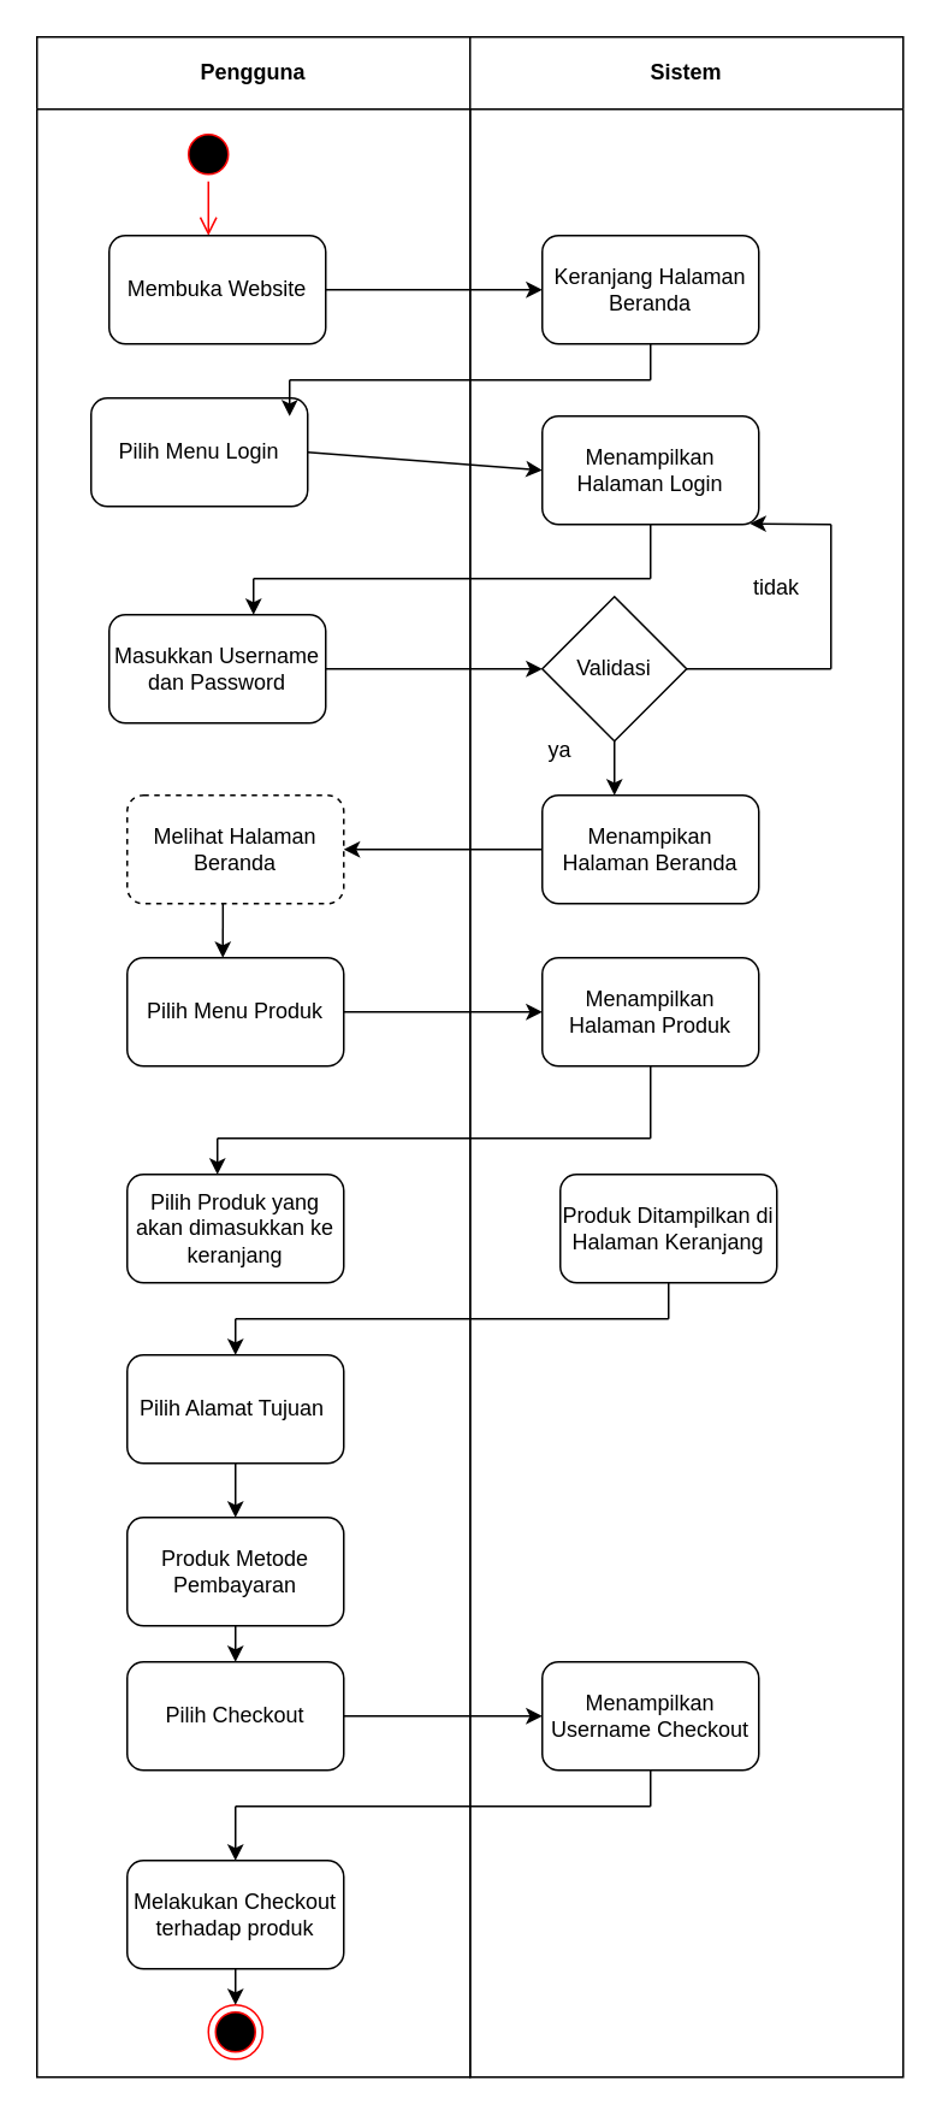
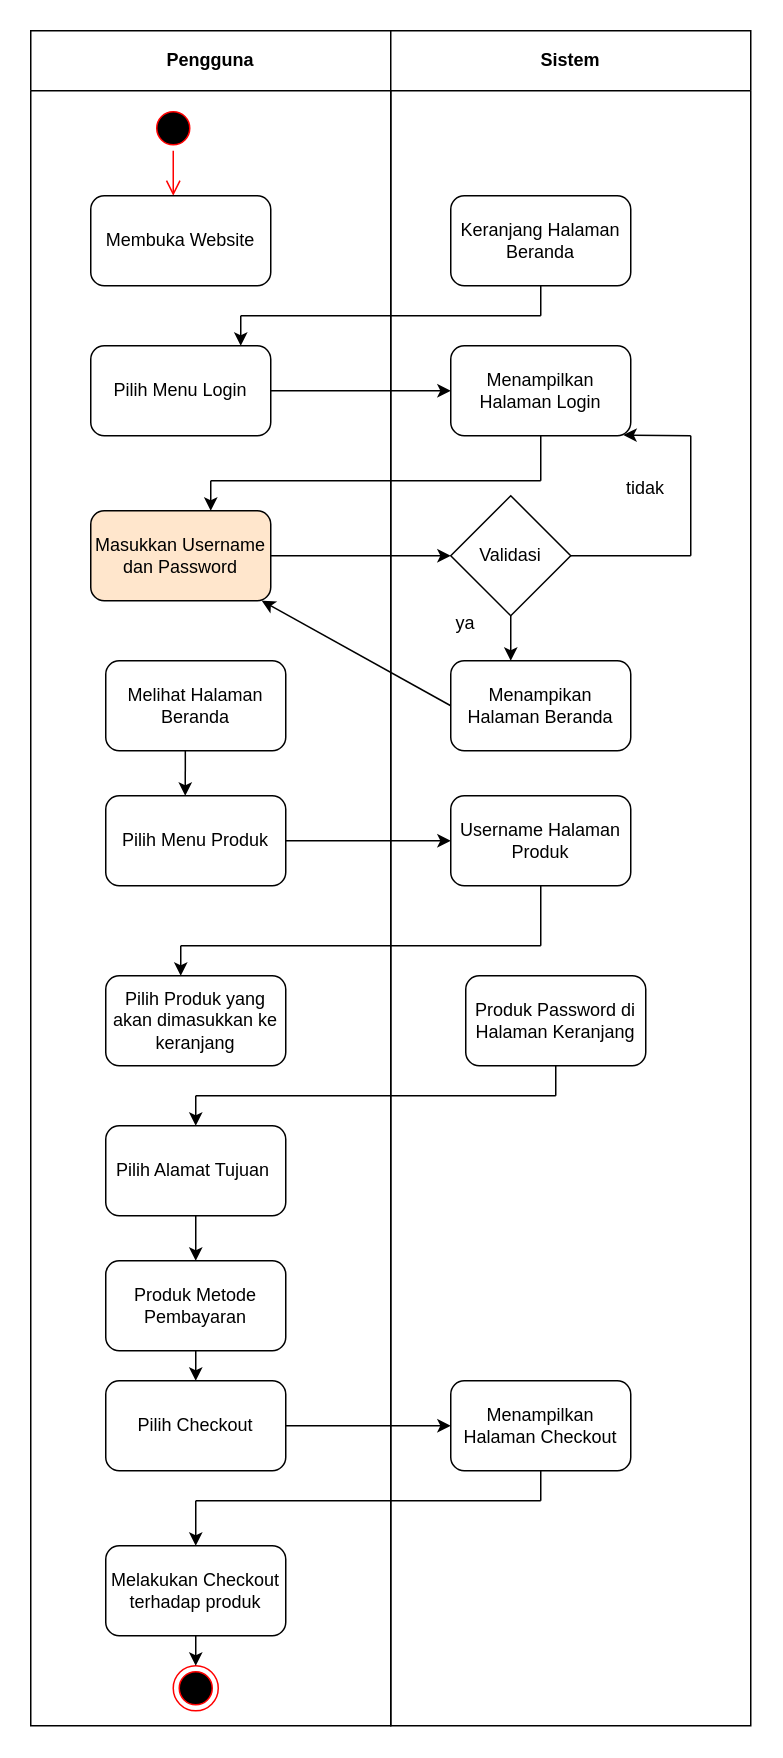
  <mxCell id="0" />
  <mxCell id="1" parent="0" />
  <mxCell id="2" value="Pengguna" style="swimlane;whiteSpace=wrap;html=1;startSize=40;" vertex="1" parent="1"><mxGeometry x="20" y="20" width="240" height="1130" as="geometry" /></mxCell>
  <mxCell id="3" value="" style="ellipse;html=1;shape=startState;fillColor=#000000;strokeColor=#ff0000;" vertex="1" parent="2"><mxGeometry x="80" y="50" width="30" height="30" as="geometry" /></mxCell>
  <mxCell id="4" value="" style="edgeStyle=orthogonalEdgeStyle;html=1;verticalAlign=bottom;endArrow=open;endSize=8;strokeColor=#ff0000;rounded=0;" edge="1" source="3" parent="2"><mxGeometry relative="1" as="geometry"><mxPoint x="95" y="110" as="targetPoint" /></mxGeometry></mxCell>
  <mxCell id="5" value="Membuka Website" style="rounded=1;whiteSpace=wrap;html=1;" vertex="1" parent="2"><mxGeometry x="40" y="110" width="120" height="60" as="geometry" /></mxCell>
- <mxCell id="6" value="Pilih Menu Login" style="rounded=1;whiteSpace=wrap;html=1;" vertex="1" parent="2"><mxGeometry x="30" y="200" width="120" height="60" as="geometry" /></mxCell>
- <mxCell id="7" value="Masukkan Username dan Password" style="rounded=1;whiteSpace=wrap;html=1;" vertex="1" parent="2"><mxGeometry x="40" y="320" width="120" height="60" as="geometry" /></mxCell>
- <mxCell id="8" value="Melihat Halaman Beranda" style="rounded=1;whiteSpace=wrap;html=1;dashed=1;" vertex="1" parent="2"><mxGeometry x="50" y="420" width="120" height="60" as="geometry" /></mxCell>
+ <mxCell id="6" value="Pilih Menu Login" style="rounded=1;whiteSpace=wrap;html=1;" vertex="1" parent="2"><mxGeometry x="40" y="210" width="120" height="60" as="geometry" /></mxCell>
+ <mxCell id="7" value="Masukkan Username dan Password" style="rounded=1;whiteSpace=wrap;html=1;fillColor=#ffe6cc;" vertex="1" parent="2"><mxGeometry x="40" y="320" width="120" height="60" as="geometry" /></mxCell>
+ <mxCell id="8" value="Melihat Halaman Beranda" style="rounded=1;whiteSpace=wrap;html=1;" vertex="1" parent="2"><mxGeometry x="50" y="420" width="120" height="60" as="geometry" /></mxCell>
  <mxCell id="9" value="Pilih Menu Produk" style="rounded=1;whiteSpace=wrap;html=1;" vertex="1" parent="2"><mxGeometry x="50" y="510" width="120" height="60" as="geometry" /></mxCell>
  <mxCell id="10" value="" style="endArrow=classic;html=1;rounded=0;exitX=0.442;exitY=1;exitDx=0;exitDy=0;exitPerimeter=0;" edge="1" parent="2" source="8"><mxGeometry width="50" height="50" relative="1" as="geometry"><mxPoint x="280" y="550" as="sourcePoint" /><mxPoint x="103" y="510" as="targetPoint" /></mxGeometry></mxCell>
  <mxCell id="11" value="Pilih Produk yang akan dimasukkan ke keranjang" style="rounded=1;whiteSpace=wrap;html=1;" vertex="1" parent="2"><mxGeometry x="50" y="630" width="120" height="60" as="geometry" /></mxCell>
  <mxCell id="12" value="Pilih Alamat Tujuan&amp;nbsp;" style="rounded=1;whiteSpace=wrap;html=1;" vertex="1" parent="2"><mxGeometry x="50" y="730" width="120" height="60" as="geometry" /></mxCell>
  <mxCell id="13" value="Produk Metode Pembayaran" style="rounded=1;whiteSpace=wrap;html=1;" vertex="1" parent="2"><mxGeometry x="50" y="820" width="120" height="60" as="geometry" /></mxCell>
  <mxCell id="14" value="Pilih Checkout" style="rounded=1;whiteSpace=wrap;html=1;" vertex="1" parent="2"><mxGeometry x="50" y="900" width="120" height="60" as="geometry" /></mxCell>
  <mxCell id="15" value="Melakukan Checkout terhadap produk" style="rounded=1;whiteSpace=wrap;html=1;" vertex="1" parent="2"><mxGeometry x="50" y="1010" width="120" height="60" as="geometry" /></mxCell>
  <mxCell id="16" value="" style="ellipse;html=1;shape=endState;fillColor=#000000;strokeColor=#ff0000;" vertex="1" parent="2"><mxGeometry x="95" y="1090" width="30" height="30" as="geometry" /></mxCell>
  <mxCell id="17" value="" style="endArrow=classic;html=1;rounded=0;" edge="1" parent="2"><mxGeometry width="50" height="50" relative="1" as="geometry"><mxPoint x="140" y="190" as="sourcePoint" /><mxPoint x="140" y="210" as="targetPoint" /></mxGeometry></mxCell>
  <mxCell id="18" value="" style="endArrow=none;html=1;rounded=0;" edge="1" parent="2"><mxGeometry width="50" height="50" relative="1" as="geometry"><mxPoint x="140" y="190" as="sourcePoint" /><mxPoint x="340" y="190" as="targetPoint" /></mxGeometry></mxCell>
  <mxCell id="19" value="" style="endArrow=classic;html=1;rounded=0;" edge="1" parent="2"><mxGeometry width="50" height="50" relative="1" as="geometry"><mxPoint x="110" y="710" as="sourcePoint" /><mxPoint x="110" y="730" as="targetPoint" /></mxGeometry></mxCell>
  <mxCell id="20" value="Sistem" style="swimlane;whiteSpace=wrap;html=1;startSize=40;" vertex="1" parent="1"><mxGeometry x="260" y="20" width="240" height="1130" as="geometry" /></mxCell>
  <mxCell id="21" value="Keranjang Halaman Beranda" style="rounded=1;whiteSpace=wrap;html=1;" vertex="1" parent="20"><mxGeometry x="40" y="110" width="120" height="60" as="geometry" /></mxCell>
  <mxCell id="22" value="Menampilkan Halaman Login" style="rounded=1;whiteSpace=wrap;html=1;" vertex="1" parent="20"><mxGeometry x="40" y="210" width="120" height="60" as="geometry" /></mxCell>
  <mxCell id="23" value="Validasi" style="rhombus;whiteSpace=wrap;html=1;" vertex="1" parent="20"><mxGeometry x="40" y="310" width="80" height="80" as="geometry" /></mxCell>
  <mxCell id="24" value="ya" style="text;html=1;align=center;verticalAlign=middle;whiteSpace=wrap;rounded=0;" vertex="1" parent="20"><mxGeometry x="20" y="380" width="60" height="30" as="geometry" /></mxCell>
  <mxCell id="25" value="Menampikan Halaman Beranda" style="rounded=1;whiteSpace=wrap;html=1;" vertex="1" parent="20"><mxGeometry x="40" y="420" width="120" height="60" as="geometry" /></mxCell>
- <mxCell id="26" value="Menampilkan Halaman Produk" style="rounded=1;whiteSpace=wrap;html=1;" vertex="1" parent="20"><mxGeometry x="40" y="510" width="120" height="60" as="geometry" /></mxCell>
- <mxCell id="27" value="Produk Ditampilkan di Halaman Keranjang" style="rounded=1;whiteSpace=wrap;html=1;" vertex="1" parent="20"><mxGeometry x="50" y="630" width="120" height="60" as="geometry" /></mxCell>
- <mxCell id="28" value="Menampilkan Username Checkout" style="rounded=1;whiteSpace=wrap;html=1;" vertex="1" parent="20"><mxGeometry x="40" y="900" width="120" height="60" as="geometry" /></mxCell>
+ <mxCell id="26" value="Username Halaman Produk" style="rounded=1;whiteSpace=wrap;html=1;" vertex="1" parent="20"><mxGeometry x="40" y="510" width="120" height="60" as="geometry" /></mxCell>
+ <mxCell id="27" value="Produk Password di Halaman Keranjang" style="rounded=1;whiteSpace=wrap;html=1;" vertex="1" parent="20"><mxGeometry x="50" y="630" width="120" height="60" as="geometry" /></mxCell>
+ <mxCell id="28" value="Menampilkan Halaman Checkout" style="rounded=1;whiteSpace=wrap;html=1;" vertex="1" parent="20"><mxGeometry x="40" y="900" width="120" height="60" as="geometry" /></mxCell>
  <mxCell id="29" value="" style="endArrow=classic;html=1;rounded=0;" edge="1" parent="20"><mxGeometry width="50" height="50" relative="1" as="geometry"><mxPoint x="200" y="270" as="sourcePoint" /><mxPoint x="155" y="269.52" as="targetPoint" /></mxGeometry></mxCell>
  <mxCell id="30" value="" style="endArrow=none;html=1;rounded=0;" edge="1" parent="20"><mxGeometry width="50" height="50" relative="1" as="geometry"><mxPoint x="100" y="610" as="sourcePoint" /><mxPoint x="-140" y="610" as="targetPoint" /></mxGeometry></mxCell>
  <mxCell id="31" value="" style="endArrow=none;html=1;rounded=0;" edge="1" parent="20"><mxGeometry width="50" height="50" relative="1" as="geometry"><mxPoint x="-130" y="710" as="sourcePoint" /><mxPoint x="110" y="710" as="targetPoint" /></mxGeometry></mxCell>
  <mxCell id="32" value="" style="endArrow=none;html=1;rounded=0;" edge="1" parent="20"><mxGeometry width="50" height="50" relative="1" as="geometry"><mxPoint x="-130" y="980" as="sourcePoint" /><mxPoint x="100" y="980" as="targetPoint" /></mxGeometry></mxCell>
  <mxCell id="33" value="" style="endArrow=none;html=1;rounded=0;" edge="1" parent="20"><mxGeometry width="50" height="50" relative="1" as="geometry"><mxPoint x="-120" y="300" as="sourcePoint" /><mxPoint x="100" y="300" as="targetPoint" /></mxGeometry></mxCell>
  <mxCell id="34" value="tidak" style="text;html=1;align=center;verticalAlign=middle;whiteSpace=wrap;rounded=0;" vertex="1" parent="20"><mxGeometry x="140" y="290" width="60" height="30" as="geometry" /></mxCell>
- <mxCell id="35" value="" style="endArrow=classic;html=1;rounded=0;exitX=1;exitY=0.5;exitDx=0;exitDy=0;" edge="1" parent="1" source="5" target="21"><mxGeometry width="50" height="50" relative="1" as="geometry"><mxPoint x="300" y="370" as="sourcePoint" /><mxPoint x="320" y="190" as="targetPoint" /></mxGeometry></mxCell>
  <mxCell id="36" value="" style="endArrow=none;html=1;rounded=0;entryX=0.5;entryY=1;entryDx=0;entryDy=0;" edge="1" parent="1" target="21"><mxGeometry width="50" height="50" relative="1" as="geometry"><mxPoint x="360" y="210" as="sourcePoint" /><mxPoint x="350" y="320" as="targetPoint" /></mxGeometry></mxCell>
  <mxCell id="37" value="" style="endArrow=classic;html=1;rounded=0;exitX=1;exitY=0.5;exitDx=0;exitDy=0;entryX=0;entryY=0.5;entryDx=0;entryDy=0;" edge="1" parent="1" source="6" target="22"><mxGeometry width="50" height="50" relative="1" as="geometry"><mxPoint x="300" y="370" as="sourcePoint" /><mxPoint x="300" y="330" as="targetPoint" /></mxGeometry></mxCell>
  <mxCell id="38" value="" style="endArrow=classic;html=1;rounded=0;exitX=1;exitY=0.5;exitDx=0;exitDy=0;" edge="1" parent="1" source="7"><mxGeometry width="50" height="50" relative="1" as="geometry"><mxPoint x="300" y="370" as="sourcePoint" /><mxPoint x="300" y="370" as="targetPoint" /></mxGeometry></mxCell>
  <mxCell id="39" value="" style="endArrow=none;html=1;rounded=0;exitX=1;exitY=0.5;exitDx=0;exitDy=0;" edge="1" parent="1" source="23"><mxGeometry width="50" height="50" relative="1" as="geometry"><mxPoint x="300" y="370" as="sourcePoint" /><mxPoint x="460" y="370" as="targetPoint" /></mxGeometry></mxCell>
  <mxCell id="40" value="" style="endArrow=classic;html=1;rounded=0;exitX=0.5;exitY=1;exitDx=0;exitDy=0;" edge="1" parent="1" source="23"><mxGeometry width="50" height="50" relative="1" as="geometry"><mxPoint x="300" y="370" as="sourcePoint" /><mxPoint x="340" y="440" as="targetPoint" /></mxGeometry></mxCell>
- <mxCell id="41" value="" style="endArrow=classic;html=1;rounded=0;exitX=0;exitY=0.5;exitDx=0;exitDy=0;entryX=1;entryY=0.5;entryDx=0;entryDy=0;" edge="1" parent="1" source="25" target="8"><mxGeometry width="50" height="50" relative="1" as="geometry"><mxPoint x="290" y="580" as="sourcePoint" /><mxPoint x="190" y="570" as="targetPoint" /></mxGeometry></mxCell>
+ <mxCell id="41" value="" style="endArrow=classic;html=1;rounded=0;exitX=0;exitY=0.5;exitDx=0;exitDy=0;" edge="1" parent="1" source="25" target="7"><mxGeometry width="50" height="50" relative="1" as="geometry"><mxPoint x="290" y="580" as="sourcePoint" /><mxPoint x="190" y="570" as="targetPoint" /></mxGeometry></mxCell>
  <mxCell id="42" value="" style="endArrow=classic;html=1;rounded=0;exitX=1;exitY=0.5;exitDx=0;exitDy=0;" edge="1" parent="1" source="9"><mxGeometry width="50" height="50" relative="1" as="geometry"><mxPoint x="300" y="560" as="sourcePoint" /><mxPoint x="300" y="560" as="targetPoint" /></mxGeometry></mxCell>
  <mxCell id="43" value="" style="endArrow=none;html=1;rounded=0;exitX=0.5;exitY=1;exitDx=0;exitDy=0;" edge="1" parent="1" source="26"><mxGeometry width="50" height="50" relative="1" as="geometry"><mxPoint x="300" y="560" as="sourcePoint" /><mxPoint x="360" y="630" as="targetPoint" /></mxGeometry></mxCell>
  <mxCell id="44" value="" style="endArrow=none;html=1;rounded=0;entryX=0.5;entryY=1;entryDx=0;entryDy=0;" edge="1" parent="1" target="27"><mxGeometry width="50" height="50" relative="1" as="geometry"><mxPoint x="370" y="730" as="sourcePoint" /><mxPoint x="350" y="710" as="targetPoint" /></mxGeometry></mxCell>
  <mxCell id="45" value="" style="endArrow=classic;html=1;rounded=0;exitX=0.5;exitY=1;exitDx=0;exitDy=0;" edge="1" parent="1" source="12"><mxGeometry width="50" height="50" relative="1" as="geometry"><mxPoint x="300" y="860" as="sourcePoint" /><mxPoint x="130" y="840" as="targetPoint" /></mxGeometry></mxCell>
  <mxCell id="46" value="" style="endArrow=classic;html=1;rounded=0;exitX=0.5;exitY=1;exitDx=0;exitDy=0;" edge="1" parent="1" source="13"><mxGeometry width="50" height="50" relative="1" as="geometry"><mxPoint x="300" y="960" as="sourcePoint" /><mxPoint x="130" y="920" as="targetPoint" /></mxGeometry></mxCell>
  <mxCell id="47" value="" style="endArrow=classic;html=1;rounded=0;exitX=1;exitY=0.5;exitDx=0;exitDy=0;entryX=0;entryY=0.5;entryDx=0;entryDy=0;" edge="1" parent="1" source="14" target="28"><mxGeometry width="50" height="50" relative="1" as="geometry"><mxPoint x="300" y="960" as="sourcePoint" /><mxPoint x="290" y="1170" as="targetPoint" /></mxGeometry></mxCell>
  <mxCell id="48" value="" style="endArrow=none;html=1;rounded=0;entryX=0.5;entryY=1;entryDx=0;entryDy=0;" edge="1" parent="1" target="28"><mxGeometry width="50" height="50" relative="1" as="geometry"><mxPoint x="360" y="1000" as="sourcePoint" /><mxPoint x="350" y="1010" as="targetPoint" /></mxGeometry></mxCell>
  <mxCell id="49" value="" style="endArrow=classic;html=1;rounded=0;exitX=0.5;exitY=1;exitDx=0;exitDy=0;" edge="1" parent="1" source="15"><mxGeometry width="50" height="50" relative="1" as="geometry"><mxPoint x="300" y="1240" as="sourcePoint" /><mxPoint x="130" y="1110" as="targetPoint" /></mxGeometry></mxCell>
  <mxCell id="50" value="" style="endArrow=none;html=1;rounded=0;entryX=0.5;entryY=1;entryDx=0;entryDy=0;" edge="1" parent="1" target="22"><mxGeometry width="50" height="50" relative="1" as="geometry"><mxPoint x="360" y="320" as="sourcePoint" /><mxPoint x="350" y="210" as="targetPoint" /></mxGeometry></mxCell>
  <mxCell id="51" value="" style="endArrow=none;html=1;rounded=0;" edge="1" parent="1"><mxGeometry width="50" height="50" relative="1" as="geometry"><mxPoint x="460" y="370" as="sourcePoint" /><mxPoint x="460" y="290" as="targetPoint" /></mxGeometry></mxCell>
  <mxCell id="52" value="" style="endArrow=classic;html=1;rounded=0;" edge="1" parent="1"><mxGeometry width="50" height="50" relative="1" as="geometry"><mxPoint x="140" y="320" as="sourcePoint" /><mxPoint x="140" y="340" as="targetPoint" /></mxGeometry></mxCell>
  <mxCell id="53" value="" style="endArrow=classic;html=1;rounded=0;" edge="1" parent="1"><mxGeometry width="50" height="50" relative="1" as="geometry"><mxPoint x="120" y="630" as="sourcePoint" /><mxPoint x="120" y="650" as="targetPoint" /></mxGeometry></mxCell>
  <mxCell id="54" value="" style="endArrow=classic;html=1;rounded=0;" edge="1" parent="1"><mxGeometry width="50" height="50" relative="1" as="geometry"><mxPoint x="130" y="1000" as="sourcePoint" /><mxPoint x="130" y="1030" as="targetPoint" /></mxGeometry></mxCell>
